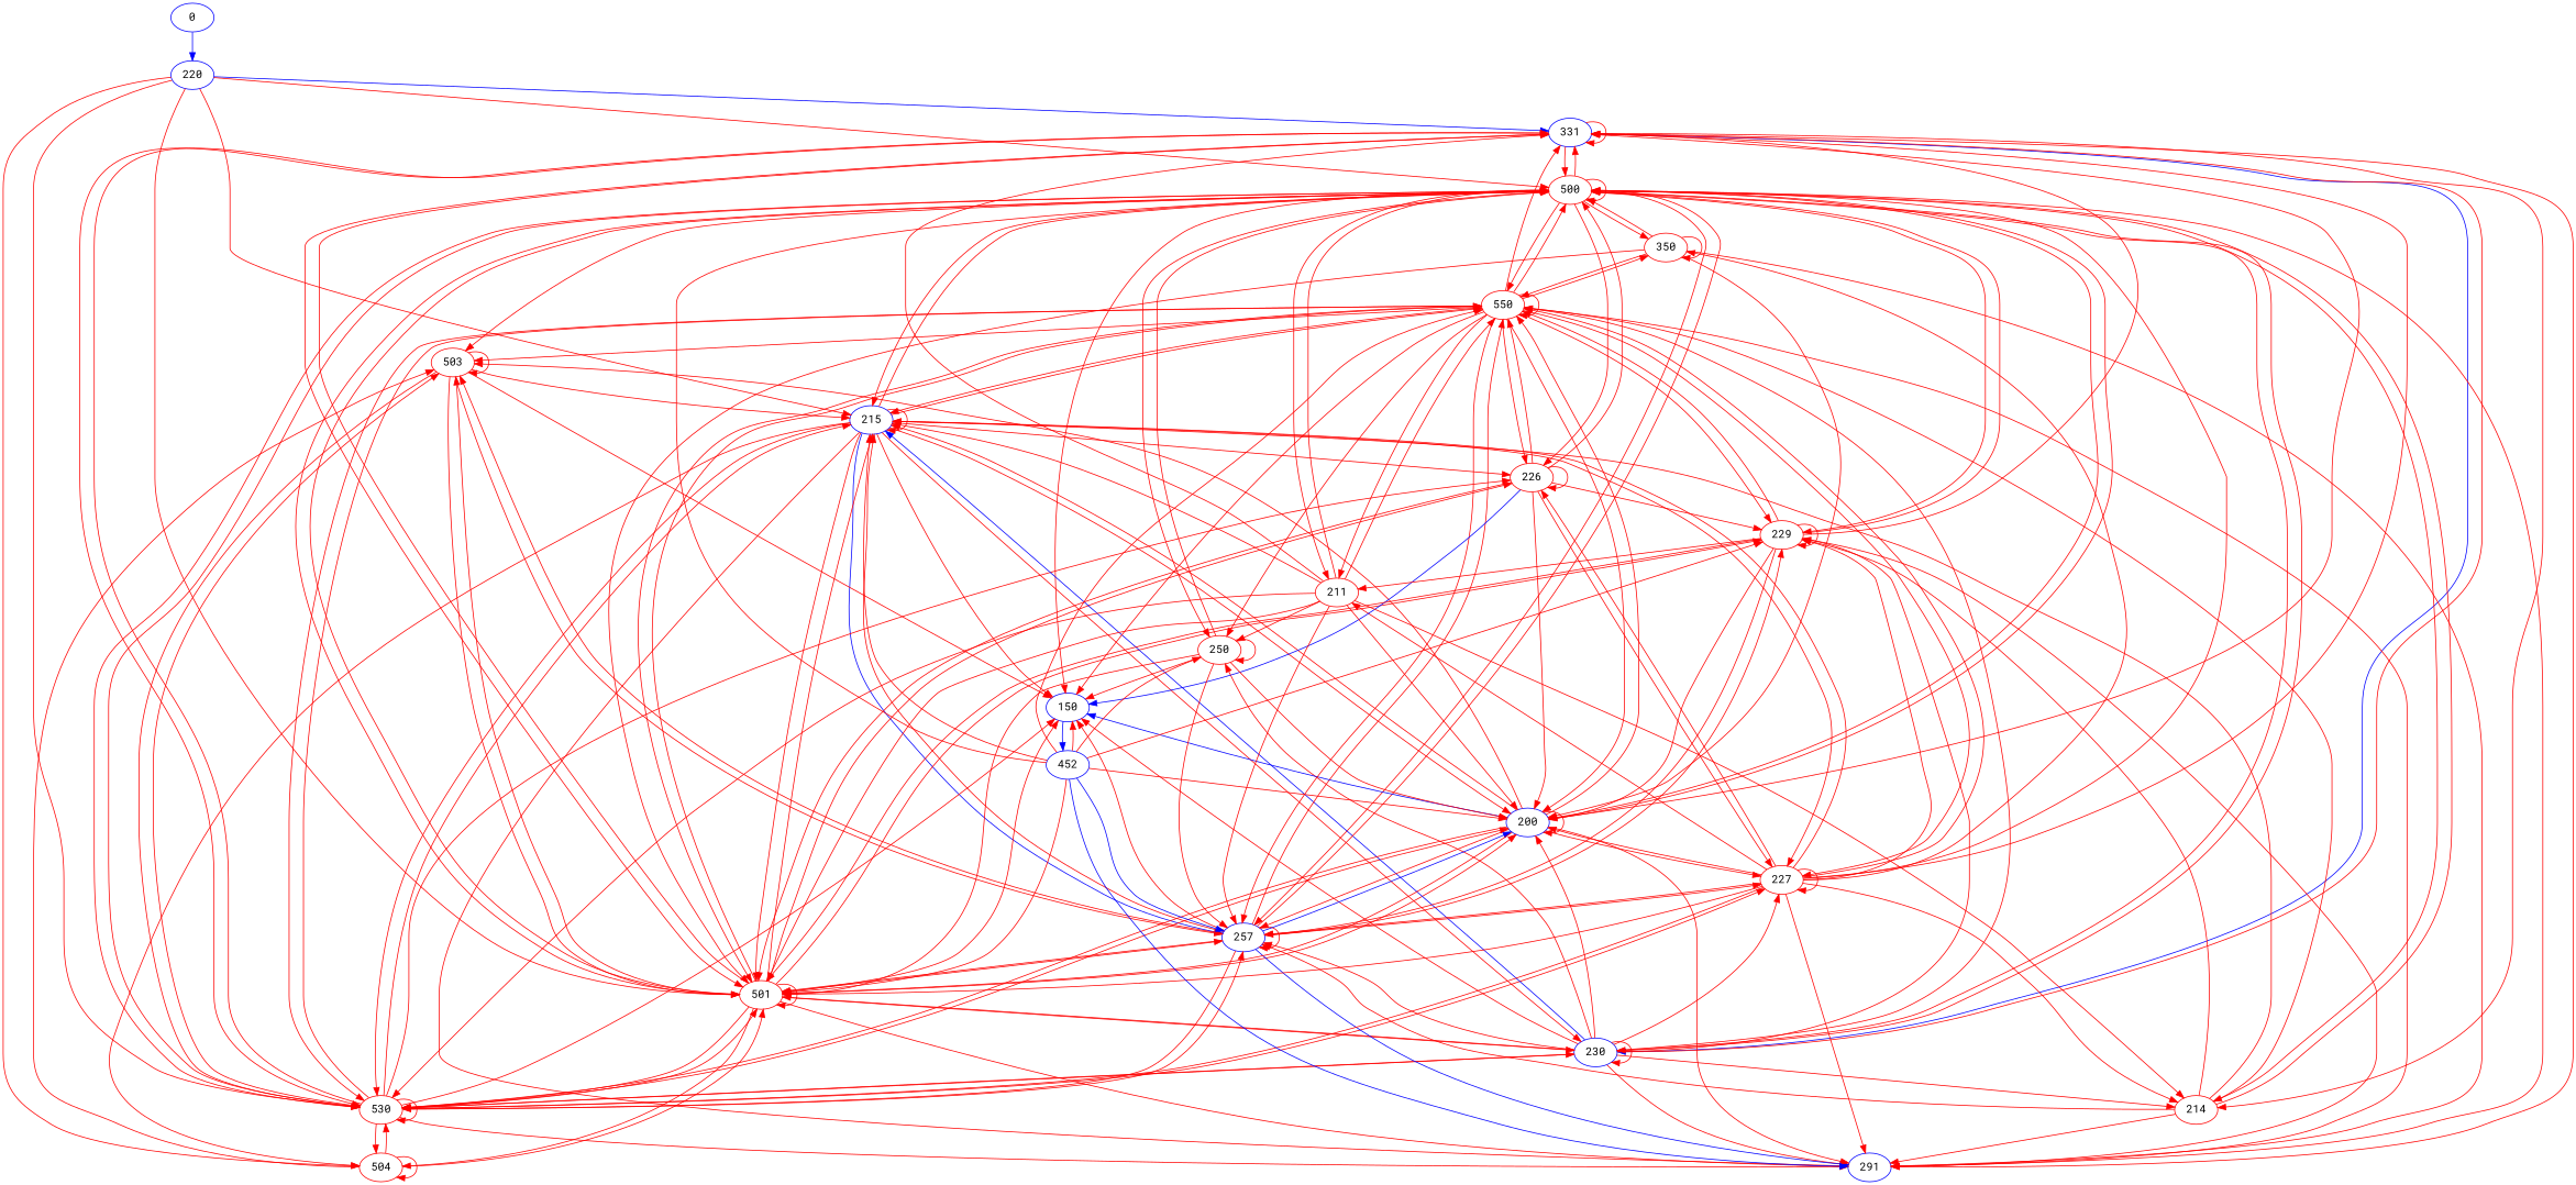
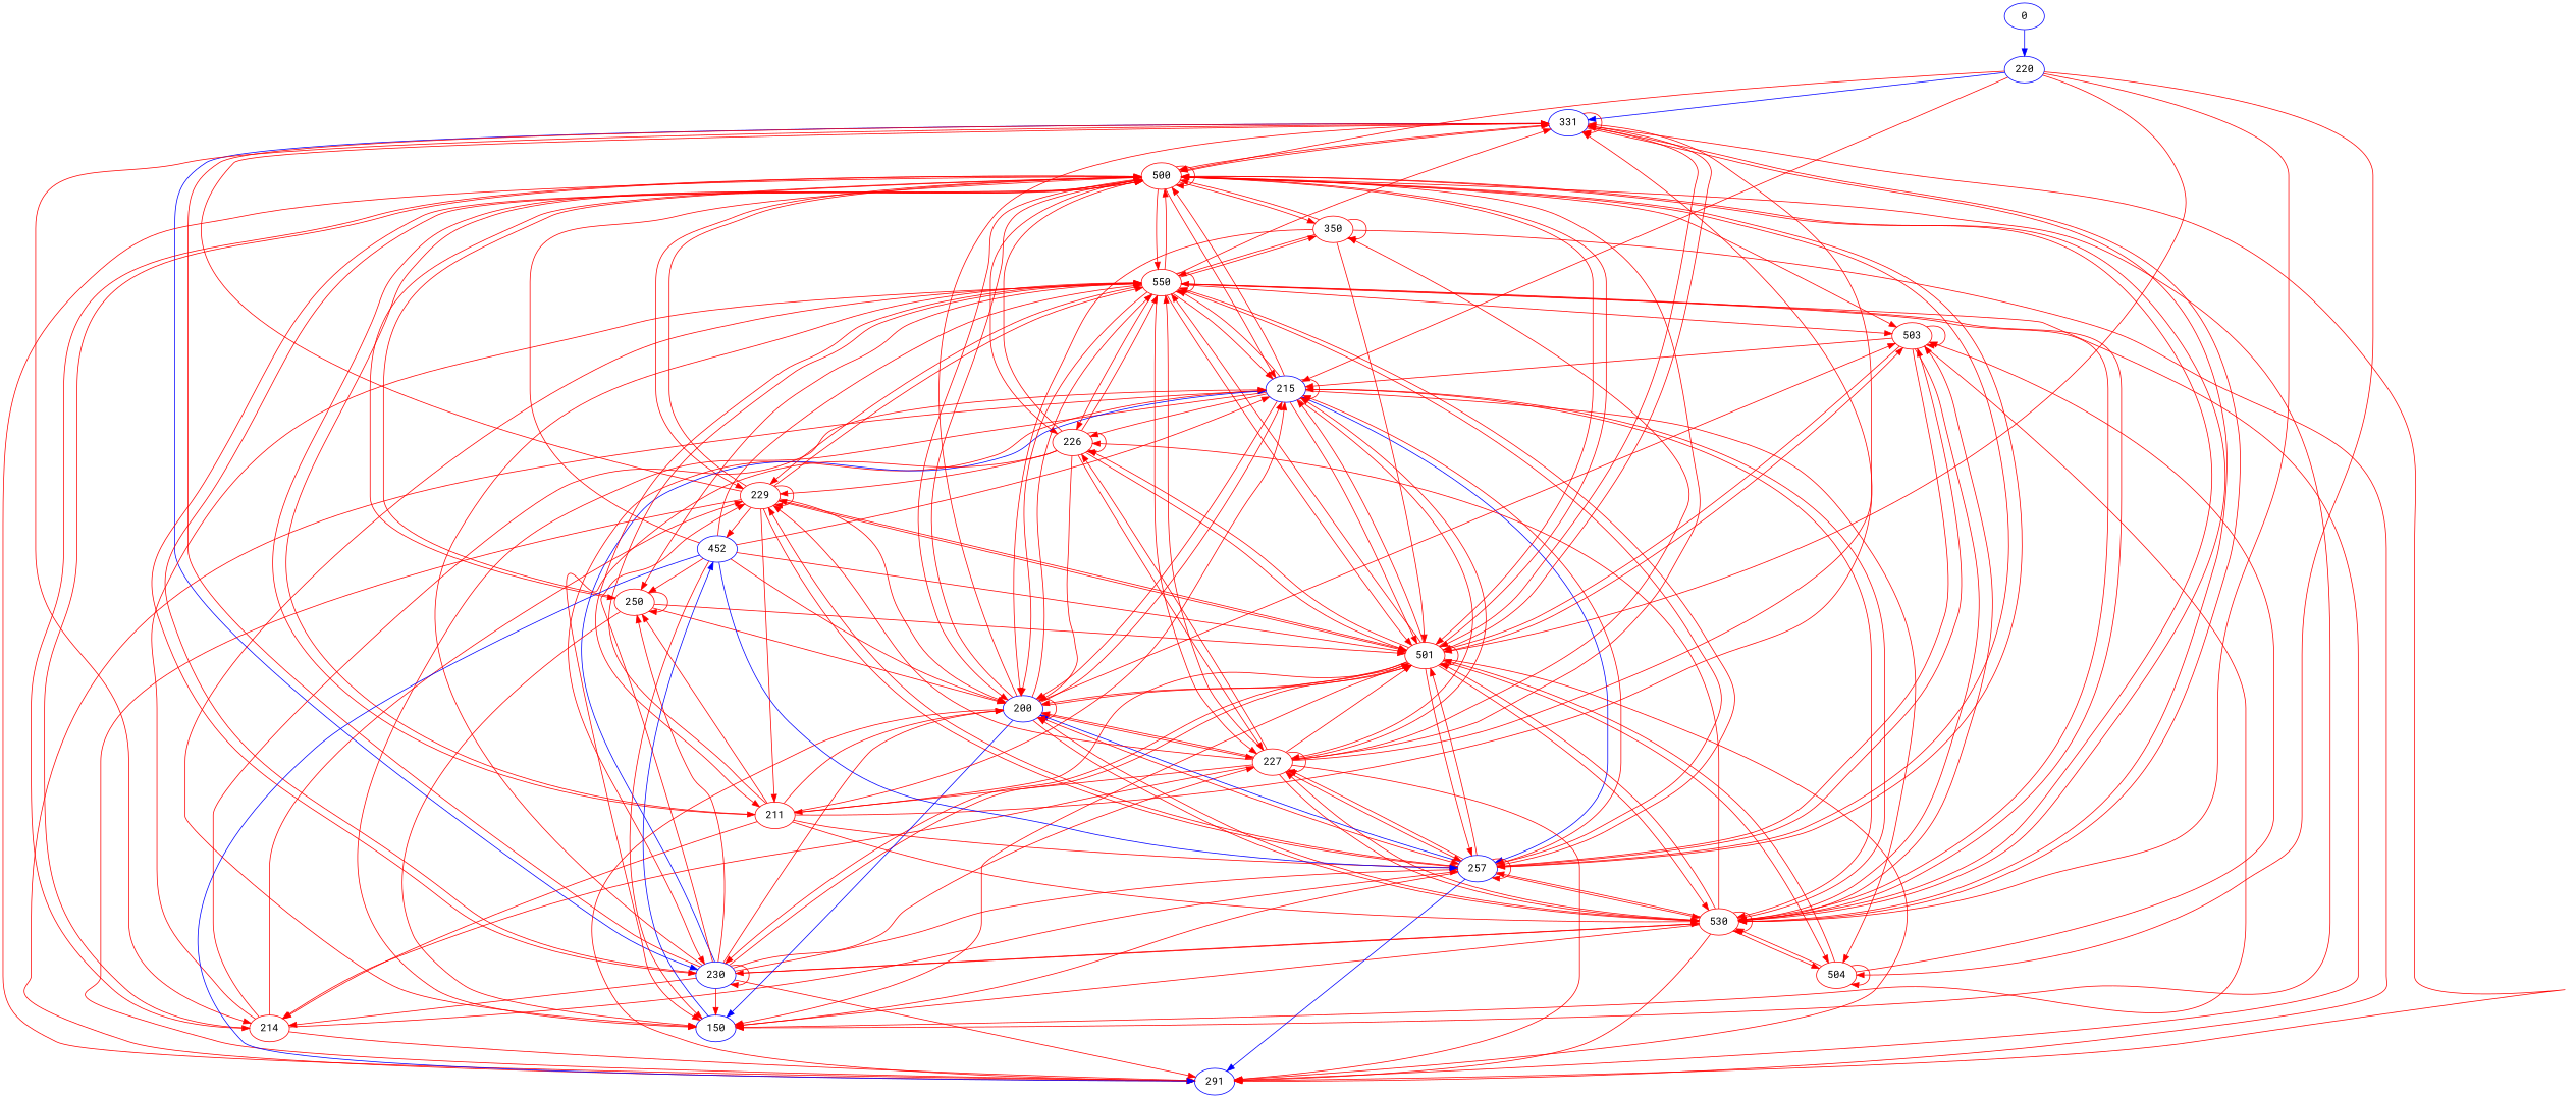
  digraph {
    fontname="Roboto Mono"
    node [color=red fontname="Roboto Mono"]
    edge [color=red fontname="Roboto Mono"]
    0 [color=blue]
    220 [color=blue]
    331 [color=blue]
    215 [color=blue]
    500
    530
    501
    504
    230 [color=blue]
    n10 [color=blue label=291]
    214
    257 [color=blue]
    200 [color=blue]
    150 [color=blue]
    227
    550
    226
    211
    229
    250
    503
    350
    n23 [color=blue label=452]
    0 -> 220 [color=blue]
    220 -> 331 [color=blue]
    220 -> 215
    220 -> 500
    220 -> 530
    220 -> 501
    220 -> 504
    331 -> 331
    331 -> 500
    331 -> 530
    331 -> 501
    331 -> 230 [color=blue]
    331 -> n10
    331 -> 214
    215 -> 215
    215 -> 500
    215 -> 530
    215 -> 501
    215 -> 504
    215 -> 230
    215 -> n10
    215 -> 257 [color=blue]
    215 -> 200
    215 -> 150
    215 -> 227
    215 -> 550
    215 -> 226
    500 -> 331
    500 -> 215
    500 -> 500
    500 -> 530
    500 -> 501
    500 -> 230
    500 -> n10
    500 -> 214
    500 -> 257
    500 -> 200
    500 -> 150
    500 -> 550
    500 -> 226
    500 -> 211
    500 -> 229
    500 -> 250
    500 -> 503
    500 -> 350
    530 -> 331
    530 -> 215
    530 -> 500
    530 -> 530
    530 -> 501
    530 -> 504
    530 -> 230
    530 -> n10
    530 -> 257
    530 -> 200
    530 -> 150
    530 -> 227
    530 -> 550
    530 -> 226
    530 -> 503
    501 -> 331
    501 -> 215
    501 -> 500
    501 -> 530
    501 -> 501
    501 -> 504
    501 -> 230
    501 -> n10
    501 -> 257
    501 -> 200
    501 -> 150
    501 -> 550
    501 -> 226
    501 -> 229
    501 -> 503
    504 -> 530
    504 -> 501
    504 -> 504
    504 -> 503
    230 -> 331
    230 -> 215 [color=blue]
    230 -> 500
    230 -> 530
    230 -> 501
    230 -> 230
    230 -> n10
    230 -> 214
    230 -> 257
    230 -> 200
    230 -> 150
    230 -> 227
    230 -> 550
    230 -> 229
    230 -> 250
    214 -> 215
    214 -> 500
    214 -> n10
    214 -> 257
    214 -> 550
    214 -> 229
    257 -> 215
    257 -> 500
    257 -> 530
    257 -> 501
    257 -> n10 [color=blue]
    257 -> 257
    257 -> 200 [color=blue]
    257 -> 150
    257 -> 227
    257 -> 550
    257 -> 229
    257 -> 503
    200 -> 331
    200 -> 215
    200 -> 500
    200 -> 530
    200 -> 501
    200 -> n10
    200 -> 257
    200 -> 200
    200 -> 150 [color=blue]
    200 -> 227
    200 -> 550
    200 -> 503
    150 -> n23 [color=blue]
    227 -> 331
    227 -> 215
    227 -> 500
    227 -> 530
    227 -> 501
    227 -> n10
    227 -> 214
    227 -> 257
    227 -> 200
    227 -> 227
    227 -> 550
    227 -> 226
    227 -> 211
    227 -> 229
    227 -> 350
    550 -> 331
    550 -> 215
    550 -> 500
    550 -> 530
    550 -> 501
    550 -> n10
    550 -> 257
    550 -> 200
    550 -> 150
    550 -> 227
    550 -> 550
    550 -> 226
    550 -> 211
    550 -> 229
    550 -> 250
    550 -> 503
    550 -> 350
    226 -> 500
    226 -> 501
    226 -> 200
-   226 -> 150 [color=blue]
+   226 -> 150
    226 -> 227
    226 -> 550
    226 -> 226
    226 -> 229
    211 -> 331
    211 -> 215
    211 -> 500
    211 -> 530
    211 -> 501
    211 -> 214
    211 -> 257
    211 -> 200
    211 -> 550
    211 -> 250
    229 -> 331
    229 -> 500
    229 -> 501
    229 -> n10
    229 -> 257
    229 -> 200
    229 -> 550
    229 -> 211
    229 -> 229
    250 -> 500
    250 -> 501
-   250 -> 257
    250 -> 200
    250 -> 150
    250 -> 250
    503 -> 215
    503 -> 530
    503 -> 501
    503 -> 257
    503 -> 150
    503 -> 503
    350 -> 500
    350 -> 501
    350 -> n10
    350 -> 200
    350 -> 550
    350 -> 350
    n23 -> 215
    n23 -> 500
    n23 -> 501
    n23 -> n10 [color=blue]
    n23 -> 257 [color=blue]
    n23 -> 200
    n23 -> 150
    n23 -> 550
-   n23 -> 229
+   229 -> n23
    n23 -> 250
  }
